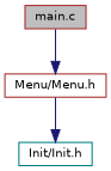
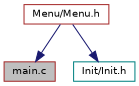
  digraph {
    node [color=brown fillcolor=white fontname=Helvetica fontsize=10 shape=record style=filled]
    edge [color=midnightblue fontname=Helvetica fontsize=10 labelfontname=Helvetica labelfontsize=10 style=solid]
    n1 [fillcolor=grey75 fontcolor=black height=0.2 label="main.c" width=0.4]
    n2 [height=0.2 label="Menu/Menu.h" width=0.4]
    n3 [color=teal height=0.2 label="Init/Init.h" width=0.4]
-   n1 -> n2
+   n2 -> n1
    n2 -> n3
  }
